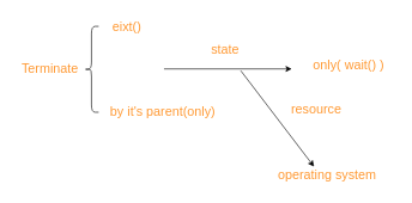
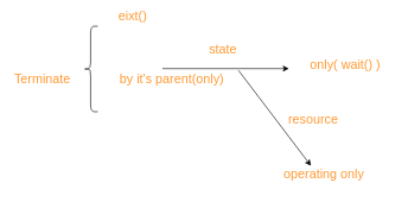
  <mxCell id="0" />
  <mxCell id="1" parent="0" />
- <mxCell id="2" value="&lt;font color=&quot;#ff9933&quot; style=&quot;font-size: 18px;&quot;&gt;Terminate&lt;/font&gt;" style="text;html=1;align=center;verticalAlign=middle;resizable=0;points=[];autosize=1;strokeColor=none;fillColor=none;" vertex="1" parent="1"><mxGeometry x="20" y="79" width="97" height="34" as="geometry" /></mxCell>
+ <mxCell id="2" value="&lt;font color=&quot;#ff9933&quot; style=&quot;font-size: 18px;&quot;&gt;Terminate&lt;/font&gt;" style="text;html=1;align=center;verticalAlign=middle;resizable=0;points=[];autosize=1;strokeColor=none;fillColor=none;" vertex="1" parent="1"><mxGeometry x="10" y="94" width="97" height="34" as="geometry" /></mxCell>
  <mxCell id="3" value="" style="shape=curlyBracket;whiteSpace=wrap;html=1;rounded=1;labelPosition=left;verticalLabelPosition=middle;align=right;verticalAlign=middle;fontSize=18;fontColor=#FF9933;" vertex="1" parent="1"><mxGeometry x="117" y="36" width="20" height="120" as="geometry" /></mxCell>
- <mxCell id="4" value="eixt()" style="text;html=1;align=center;verticalAlign=middle;resizable=0;points=[];autosize=1;strokeColor=none;fillColor=none;fontSize=18;fontColor=#FF9933;" vertex="1" parent="1"><mxGeometry x="147" y="20" width="58" height="34" as="geometry" /></mxCell>
- <mxCell id="5" value="by it's parent(only)" style="text;html=1;align=center;verticalAlign=middle;resizable=0;points=[];autosize=1;strokeColor=none;fillColor=none;fontSize=18;fontColor=#FF9933;" vertex="1" parent="1"><mxGeometry x="143" y="138" width="165" height="34" as="geometry" /></mxCell>
+ <mxCell id="4" value="eixt()" style="text;html=1;align=center;verticalAlign=middle;resizable=0;points=[];autosize=1;strokeColor=none;fillColor=none;fontSize=18;fontColor=#FF9933;" vertex="1" parent="1"><mxGeometry x="157" y="5" width="58" height="34" as="geometry" /></mxCell>
+ <mxCell id="5" value="by it's parent(only)" style="text;html=1;align=center;verticalAlign=middle;resizable=0;points=[];autosize=1;strokeColor=none;fillColor=none;fontSize=18;fontColor=#FF9933;" vertex="1" parent="1"><mxGeometry x="158" y="93" width="165" height="34" as="geometry" /></mxCell>
  <mxCell id="6" value="" style="endArrow=classic;html=1;fontSize=18;fontColor=#FF9933;" edge="1" parent="1"><mxGeometry width="50" height="50" relative="1" as="geometry"><mxPoint x="228" y="95.5" as="sourcePoint" /><mxPoint x="406" y="95.5" as="targetPoint" /></mxGeometry></mxCell>
  <mxCell id="7" value="state" style="text;html=1;align=center;verticalAlign=middle;resizable=0;points=[];autosize=1;strokeColor=none;fillColor=none;fontSize=18;fontColor=#FF9933;" vertex="1" parent="1"><mxGeometry x="284" y="52" width="57" height="34" as="geometry" /></mxCell>
  <mxCell id="8" value="only( wait() )" style="text;html=1;align=center;verticalAlign=middle;resizable=0;points=[];autosize=1;strokeColor=none;fillColor=none;fontSize=18;fontColor=#FF9933;" vertex="1" parent="1"><mxGeometry x="417" y="74" width="135" height="34" as="geometry" /></mxCell>
  <mxCell id="9" value="" style="endArrow=classic;html=1;fontSize=18;fontColor=#FF9933;" edge="1" parent="1"><mxGeometry width="50" height="50" relative="1" as="geometry"><mxPoint x="335" y="98" as="sourcePoint" /><mxPoint x="437" y="232" as="targetPoint" /></mxGeometry></mxCell>
- <mxCell id="10" value="resource" style="text;html=1;align=center;verticalAlign=middle;resizable=0;points=[];autosize=1;strokeColor=none;fillColor=none;fontSize=18;fontColor=#FF9933;" vertex="1" parent="1"><mxGeometry x="396" y="135" width="88" height="34" as="geometry" /></mxCell>
- <mxCell id="11" value="operating system" style="text;html=1;align=center;verticalAlign=middle;resizable=0;points=[];autosize=1;strokeColor=none;fillColor=none;fontSize=18;fontColor=#FF9933;" vertex="1" parent="1"><mxGeometry x="377" y="227" width="155" height="34" as="geometry" /></mxCell>
+ <mxCell id="10" value="resource" style="text;html=1;align=center;verticalAlign=middle;resizable=0;points=[];autosize=1;strokeColor=none;fillColor=none;fontSize=18;fontColor=#FF9933;" vertex="1" parent="1"><mxGeometry x="396" y="150" width="88" height="34" as="geometry" /></mxCell>
+ <mxCell id="11" value="operating only" style="text;html=1;align=center;verticalAlign=middle;resizable=0;points=[];autosize=1;strokeColor=none;fillColor=none;fontSize=18;fontColor=#FF9933;" vertex="1" parent="1"><mxGeometry x="377" y="227" width="155" height="34" as="geometry" /></mxCell>
